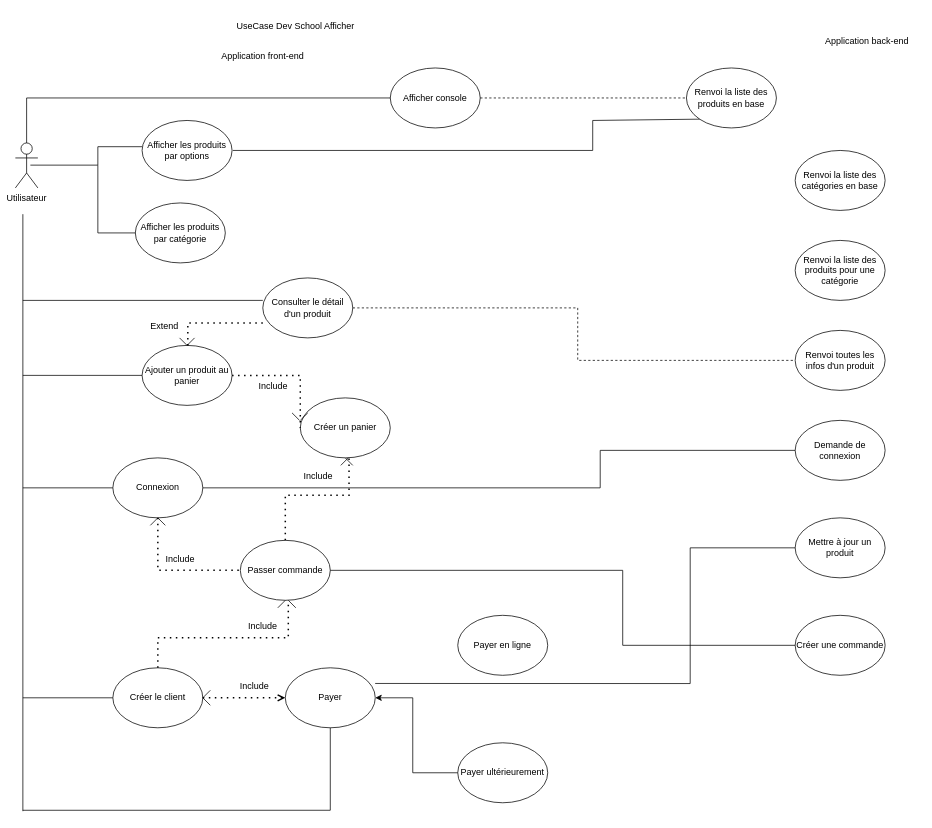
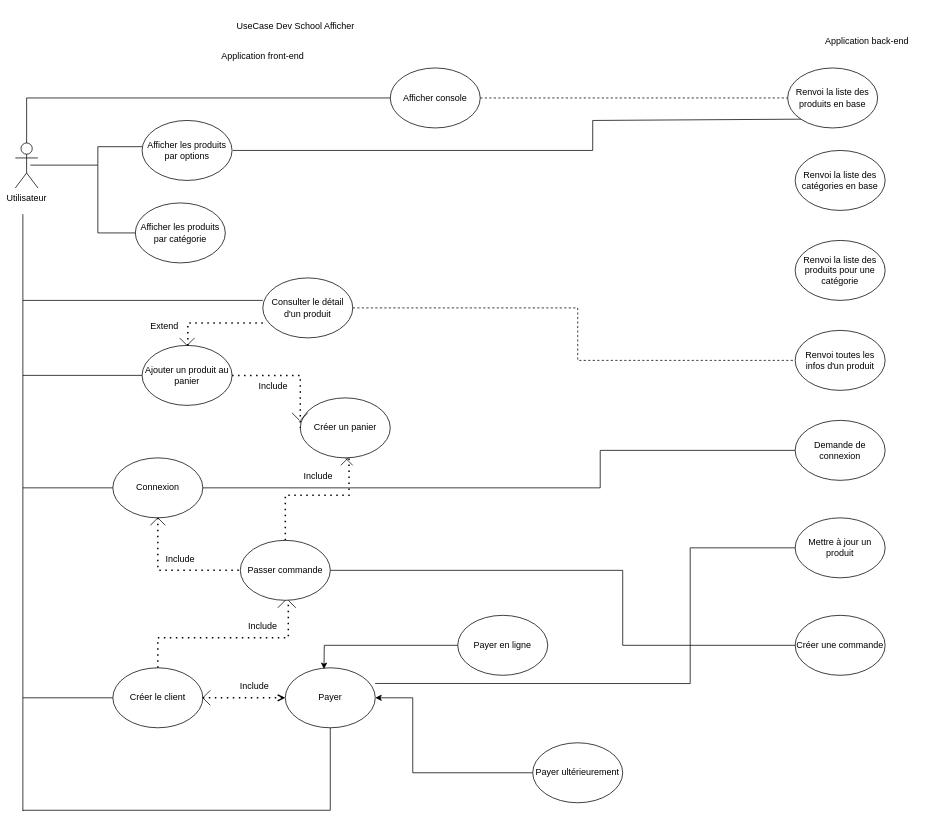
  <mxCell id="0" />
  <mxCell id="1" parent="0" />
  <mxCell id="2" value="Utilisateur" style="shape=umlActor;verticalLabelPosition=bottom;verticalAlign=top;html=1;" vertex="1" parent="1"><mxGeometry x="20" y="190" width="30" height="60" as="geometry" /></mxCell>
  <mxCell id="3" value="UseCase Dev School Afficher" style="text;html=1;align=center;verticalAlign=middle;whiteSpace=wrap;rounded=0;" vertex="1" parent="1"><mxGeometry x="249" y="20" width="290" height="30" as="geometry" /></mxCell>
  <mxCell id="4" value="Afficher console" style="ellipse;whiteSpace=wrap;html=1;" vertex="1" parent="1"><mxGeometry x="520" y="90" width="120" height="80" as="geometry" /></mxCell>
  <mxCell id="5" value="Afficher les produits par options" style="ellipse;whiteSpace=wrap;html=1;" vertex="1" parent="1"><mxGeometry x="189" y="160" width="120" height="80" as="geometry" /></mxCell>
  <mxCell id="6" value="Afficher les produits par catégorie" style="ellipse;whiteSpace=wrap;html=1;" vertex="1" parent="1"><mxGeometry x="180" y="270" width="120" height="80" as="geometry" /></mxCell>
  <mxCell id="7" value="Consulter le détail d'un produit" style="ellipse;whiteSpace=wrap;html=1;" vertex="1" parent="1"><mxGeometry x="350" y="370" width="120" height="80" as="geometry" /></mxCell>
  <mxCell id="8" value="Ajouter un produit au panier" style="ellipse;whiteSpace=wrap;html=1;" vertex="1" parent="1"><mxGeometry x="189" y="460" width="120" height="80" as="geometry" /></mxCell>
  <mxCell id="9" value="Extend" style="text;html=1;align=center;verticalAlign=middle;whiteSpace=wrap;rounded=0;" vertex="1" parent="1"><mxGeometry x="189" y="420" width="60" height="30" as="geometry" /></mxCell>
  <mxCell id="10" value="Include" style="text;html=1;align=center;verticalAlign=middle;whiteSpace=wrap;rounded=0;" vertex="1" parent="1"><mxGeometry x="334" y="500" width="60" height="30" as="geometry" /></mxCell>
  <mxCell id="11" value="Passer commande" style="ellipse;whiteSpace=wrap;html=1;" vertex="1" parent="1"><mxGeometry x="320" y="720" width="120" height="80" as="geometry" /></mxCell>
  <mxCell id="12" value="Créer le client" style="ellipse;whiteSpace=wrap;html=1;" vertex="1" parent="1"><mxGeometry x="150" y="890" width="120" height="80" as="geometry" /></mxCell>
  <mxCell id="13" value="Payer" style="ellipse;whiteSpace=wrap;html=1;" vertex="1" parent="1"><mxGeometry x="380" y="890" width="120" height="80" as="geometry" /></mxCell>
  <mxCell id="14" value="Payer en ligne" style="ellipse;whiteSpace=wrap;html=1;" vertex="1" parent="1"><mxGeometry x="610" y="820" width="120" height="80" as="geometry" /></mxCell>
- <mxCell id="15" value="Payer ultérieurement" style="ellipse;whiteSpace=wrap;html=1;" vertex="1" parent="1"><mxGeometry x="610" y="990" width="120" height="80" as="geometry" /></mxCell>
+ <mxCell id="15" value="Payer ultérieurement" style="ellipse;whiteSpace=wrap;html=1;" vertex="1" parent="1"><mxGeometry x="710" y="990" width="120" height="80" as="geometry" /></mxCell>
  <mxCell id="16" value="" style="endArrow=none;html=1;rounded=0;exitX=0.5;exitY=0;exitDx=0;exitDy=0;exitPerimeter=0;" edge="1" parent="1" source="2"><mxGeometry width="50" height="50" relative="1" as="geometry"><mxPoint x="30" y="130" as="sourcePoint" /><mxPoint x="520" y="130" as="targetPoint" /><Array as="points"><mxPoint x="35" y="130" /></Array></mxGeometry></mxCell>
  <mxCell id="17" value="" style="endArrow=none;html=1;rounded=0;" edge="1" parent="1"><mxGeometry width="50" height="50" relative="1" as="geometry"><mxPoint x="40" y="219.58" as="sourcePoint" /><mxPoint x="130" y="219.58" as="targetPoint" /></mxGeometry></mxCell>
  <mxCell id="18" value="" style="endArrow=none;html=1;rounded=0;" edge="1" parent="1"><mxGeometry width="50" height="50" relative="1" as="geometry"><mxPoint x="130" y="220" as="sourcePoint" /><mxPoint x="189" y="195" as="targetPoint" /><Array as="points"><mxPoint x="130" y="195" /></Array></mxGeometry></mxCell>
  <mxCell id="19" value="" style="endArrow=none;html=1;rounded=0;" edge="1" parent="1"><mxGeometry width="50" height="50" relative="1" as="geometry"><mxPoint x="130" y="220" as="sourcePoint" /><mxPoint x="180" y="310" as="targetPoint" /><Array as="points"><mxPoint x="130" y="310" /></Array></mxGeometry></mxCell>
  <mxCell id="20" value="" style="endArrow=none;dashed=1;html=1;dashPattern=1 3;strokeWidth=2;rounded=0;" edge="1" parent="1"><mxGeometry width="50" height="50" relative="1" as="geometry"><mxPoint x="250" y="460" as="sourcePoint" /><mxPoint x="350" y="430" as="targetPoint" /><Array as="points"><mxPoint x="250" y="430" /></Array></mxGeometry></mxCell>
  <mxCell id="21" value="" style="endArrow=none;html=1;rounded=0;" edge="1" parent="1"><mxGeometry width="50" height="50" relative="1" as="geometry"><mxPoint x="30" y="400" as="sourcePoint" /><mxPoint x="350" y="400" as="targetPoint" /></mxGeometry></mxCell>
  <mxCell id="22" value="" style="endArrow=none;html=1;rounded=0;" edge="1" parent="1"><mxGeometry width="50" height="50" relative="1" as="geometry"><mxPoint x="30" y="1081.212" as="sourcePoint" /><mxPoint x="30" y="285" as="targetPoint" /></mxGeometry></mxCell>
  <mxCell id="23" value="" style="endArrow=none;html=1;rounded=0;" edge="1" parent="1"><mxGeometry width="50" height="50" relative="1" as="geometry"><mxPoint x="249" y="460" as="sourcePoint" /><mxPoint x="259" y="450" as="targetPoint" /><Array as="points"><mxPoint x="249" y="460" /></Array></mxGeometry></mxCell>
  <mxCell id="24" value="" style="endArrow=none;html=1;rounded=0;" edge="1" parent="1"><mxGeometry width="50" height="50" relative="1" as="geometry"><mxPoint x="249" y="460" as="sourcePoint" /><mxPoint x="239" y="450" as="targetPoint" /></mxGeometry></mxCell>
  <mxCell id="25" value="Créer un panier" style="ellipse;whiteSpace=wrap;html=1;" vertex="1" parent="1"><mxGeometry x="400" y="530" width="120" height="80" as="geometry" /></mxCell>
  <mxCell id="26" value="" style="endArrow=none;dashed=1;html=1;dashPattern=1 3;strokeWidth=2;rounded=0;entryX=0;entryY=0.5;entryDx=0;entryDy=0;exitX=1;exitY=0.5;exitDx=0;exitDy=0;" edge="1" parent="1" source="8" target="25"><mxGeometry width="50" height="50" relative="1" as="geometry"><mxPoint x="300" y="600" as="sourcePoint" /><mxPoint x="350" y="550" as="targetPoint" /><Array as="points"><mxPoint x="400" y="500" /></Array></mxGeometry></mxCell>
  <mxCell id="27" value="" style="endArrow=none;html=1;rounded=0;" edge="1" parent="1"><mxGeometry width="50" height="50" relative="1" as="geometry"><mxPoint x="400" y="560" as="sourcePoint" /><mxPoint x="410" y="550" as="targetPoint" /></mxGeometry></mxCell>
  <mxCell id="28" value="" style="endArrow=none;html=1;rounded=0;" edge="1" parent="1"><mxGeometry width="50" height="50" relative="1" as="geometry"><mxPoint x="399" y="560" as="sourcePoint" /><mxPoint x="389" y="550" as="targetPoint" /></mxGeometry></mxCell>
  <mxCell id="29" value="" style="endArrow=none;html=1;rounded=0;" edge="1" parent="1"><mxGeometry width="50" height="50" relative="1" as="geometry"><mxPoint x="30" y="500" as="sourcePoint" /><mxPoint x="189" y="500" as="targetPoint" /></mxGeometry></mxCell>
  <mxCell id="30" value="Connexion" style="ellipse;whiteSpace=wrap;html=1;" vertex="1" parent="1"><mxGeometry x="150" y="610" width="120" height="80" as="geometry" /></mxCell>
  <mxCell id="31" value="" style="endArrow=none;html=1;rounded=0;" edge="1" parent="1"><mxGeometry width="50" height="50" relative="1" as="geometry"><mxPoint x="30" y="650" as="sourcePoint" /><mxPoint x="150" y="650" as="targetPoint" /></mxGeometry></mxCell>
  <mxCell id="32" value="" style="endArrow=none;dashed=1;html=1;dashPattern=1 3;strokeWidth=2;rounded=0;entryX=0;entryY=0.5;entryDx=0;entryDy=0;exitX=0.5;exitY=1;exitDx=0;exitDy=0;" edge="1" parent="1" source="30" target="11"><mxGeometry width="50" height="50" relative="1" as="geometry"><mxPoint x="300" y="730" as="sourcePoint" /><mxPoint x="350" y="680" as="targetPoint" /><Array as="points"><mxPoint x="210" y="760" /></Array></mxGeometry></mxCell>
  <mxCell id="33" value="" style="endArrow=none;dashed=1;html=1;dashPattern=1 3;strokeWidth=2;rounded=0;exitX=0.5;exitY=0;exitDx=0;exitDy=0;" edge="1" parent="1" source="11"><mxGeometry width="50" height="50" relative="1" as="geometry"><mxPoint x="415" y="660" as="sourcePoint" /><mxPoint x="465" y="610" as="targetPoint" /><Array as="points"><mxPoint x="380" y="660" /><mxPoint x="465" y="660" /></Array></mxGeometry></mxCell>
  <mxCell id="34" value="Include" style="text;html=1;align=center;verticalAlign=middle;whiteSpace=wrap;rounded=0;" vertex="1" parent="1"><mxGeometry x="210" y="730" width="60" height="30" as="geometry" /></mxCell>
  <mxCell id="35" value="Include" style="text;html=1;align=center;verticalAlign=middle;whiteSpace=wrap;rounded=0;" vertex="1" parent="1"><mxGeometry x="394" y="620" width="60" height="30" as="geometry" /></mxCell>
  <mxCell id="36" value="" style="endArrow=none;html=1;rounded=0;" edge="1" parent="1"><mxGeometry width="50" height="50" relative="1" as="geometry"><mxPoint x="200" y="700" as="sourcePoint" /><mxPoint x="210" y="690" as="targetPoint" /></mxGeometry></mxCell>
  <mxCell id="37" value="" style="endArrow=none;html=1;rounded=0;" edge="1" parent="1"><mxGeometry width="50" height="50" relative="1" as="geometry"><mxPoint x="454" y="620" as="sourcePoint" /><mxPoint x="464" y="610" as="targetPoint" /></mxGeometry></mxCell>
  <mxCell id="38" value="" style="endArrow=none;html=1;rounded=0;" edge="1" parent="1"><mxGeometry width="50" height="50" relative="1" as="geometry"><mxPoint x="220" y="700" as="sourcePoint" /><mxPoint x="210" y="690" as="targetPoint" /></mxGeometry></mxCell>
  <mxCell id="39" value="" style="endArrow=none;html=1;rounded=0;" edge="1" parent="1"><mxGeometry width="50" height="50" relative="1" as="geometry"><mxPoint x="470" y="620" as="sourcePoint" /><mxPoint x="460" y="610" as="targetPoint" /></mxGeometry></mxCell>
  <mxCell id="40" value="" style="endArrow=none;html=1;rounded=0;" edge="1" parent="1"><mxGeometry width="50" height="50" relative="1" as="geometry"><mxPoint x="30" y="930" as="sourcePoint" /><mxPoint x="150" y="930" as="targetPoint" /></mxGeometry></mxCell>
  <mxCell id="41" value="" style="endArrow=none;html=1;rounded=0;entryX=0.5;entryY=1;entryDx=0;entryDy=0;" edge="1" parent="1" target="13"><mxGeometry width="50" height="50" relative="1" as="geometry"><mxPoint x="30" y="1080" as="sourcePoint" /><mxPoint x="390" y="1060" as="targetPoint" /><Array as="points"><mxPoint x="440" y="1080" /></Array></mxGeometry></mxCell>
+ <mxCell id="42" value="" style="endArrow=classic;html=1;rounded=0;exitX=0;exitY=0.5;exitDx=0;exitDy=0;entryX=0.43;entryY=0.02;entryDx=0;entryDy=0;entryPerimeter=0;" edge="1" parent="1" source="14" target="13"><mxGeometry width="50" height="50" relative="1" as="geometry"><mxPoint x="340" y="970" as="sourcePoint" /><mxPoint x="390" y="920" as="targetPoint" /><Array as="points"><mxPoint x="432" y="860" /></Array></mxGeometry></mxCell>
  <mxCell id="43" value="" style="endArrow=classic;html=1;rounded=0;exitX=0;exitY=0.5;exitDx=0;exitDy=0;entryX=1;entryY=0.5;entryDx=0;entryDy=0;" edge="1" parent="1" source="15" target="13"><mxGeometry width="50" height="50" relative="1" as="geometry"><mxPoint x="340" y="970" as="sourcePoint" /><mxPoint x="390" y="920" as="targetPoint" /><Array as="points"><mxPoint x="550" y="1030" /><mxPoint x="550" y="930" /></Array></mxGeometry></mxCell>
  <mxCell id="44" value="Include" style="text;html=1;align=center;verticalAlign=middle;whiteSpace=wrap;rounded=0;" vertex="1" parent="1"><mxGeometry x="320" y="820" width="60" height="30" as="geometry" /></mxCell>
  <mxCell id="45" value="Include" style="text;html=1;align=center;verticalAlign=middle;whiteSpace=wrap;rounded=0;" vertex="1" parent="1"><mxGeometry x="309" y="900" width="60" height="30" as="geometry" /></mxCell>
  <mxCell id="46" value="" style="endArrow=open;dashed=1;html=1;dashPattern=1 3;strokeWidth=2;rounded=0;exitX=1;exitY=0.5;exitDx=0;exitDy=0;entryX=0;entryY=0.5;entryDx=0;entryDy=0;" edge="1" parent="1" source="12" target="13"><mxGeometry width="50" height="50" relative="1" as="geometry"><mxPoint x="340" y="970" as="sourcePoint" /><mxPoint x="390" y="920" as="targetPoint" /></mxGeometry></mxCell>
  <mxCell id="47" value="" style="endArrow=none;html=1;rounded=0;" edge="1" parent="1"><mxGeometry width="50" height="50" relative="1" as="geometry"><mxPoint x="270" y="930" as="sourcePoint" /><mxPoint x="280" y="920" as="targetPoint" /></mxGeometry></mxCell>
  <mxCell id="48" value="" style="endArrow=none;html=1;rounded=0;entryX=1;entryY=0.5;entryDx=0;entryDy=0;" edge="1" parent="1" target="12"><mxGeometry width="50" height="50" relative="1" as="geometry"><mxPoint x="280" y="940" as="sourcePoint" /><mxPoint x="390" y="900" as="targetPoint" /></mxGeometry></mxCell>
  <mxCell id="49" value="" style="endArrow=none;dashed=1;html=1;dashPattern=1 3;strokeWidth=2;rounded=0;exitX=0.5;exitY=0;exitDx=0;exitDy=0;" edge="1" parent="1" source="12"><mxGeometry width="50" height="50" relative="1" as="geometry"><mxPoint x="334" y="850" as="sourcePoint" /><mxPoint x="384" y="800" as="targetPoint" /><Array as="points"><mxPoint x="210" y="850" /><mxPoint x="384" y="850" /></Array></mxGeometry></mxCell>
  <mxCell id="50" value="" style="endArrow=none;html=1;rounded=0;" edge="1" parent="1"><mxGeometry width="50" height="50" relative="1" as="geometry"><mxPoint x="394" y="810" as="sourcePoint" /><mxPoint x="384" y="800" as="targetPoint" /></mxGeometry></mxCell>
  <mxCell id="51" value="" style="endArrow=none;html=1;rounded=0;" edge="1" parent="1"><mxGeometry width="50" height="50" relative="1" as="geometry"><mxPoint x="370" y="810" as="sourcePoint" /><mxPoint x="380" y="800" as="targetPoint" /></mxGeometry></mxCell>
  <mxCell id="52" value="Application front-end" style="text;html=1;align=center;verticalAlign=middle;whiteSpace=wrap;rounded=0;" vertex="1" parent="1"><mxGeometry x="285" y="60" width="130" height="30" as="geometry" /></mxCell>
- <mxCell id="53" value="Renvoi la liste des produits en base" style="ellipse;whiteSpace=wrap;html=1;" vertex="1" parent="1"><mxGeometry x="915" y="90" width="120" height="80" as="geometry" /></mxCell>
+ <mxCell id="53" value="Renvoi la liste des produits en base" style="ellipse;whiteSpace=wrap;html=1;" vertex="1" parent="1"><mxGeometry x="1050" y="90" width="120" height="80" as="geometry" /></mxCell>
  <mxCell id="54" value="Application back-end" style="text;html=1;align=center;verticalAlign=middle;whiteSpace=wrap;rounded=0;" vertex="1" parent="1"><mxGeometry x="1091" y="40" width="130" height="30" as="geometry" /></mxCell>
  <mxCell id="55" value="Renvoi la liste des catégories en base" style="ellipse;whiteSpace=wrap;html=1;" vertex="1" parent="1"><mxGeometry x="1060" y="200" width="120" height="80" as="geometry" /></mxCell>
  <mxCell id="56" value="Renvoi la liste des produits pour une catégorie" style="ellipse;whiteSpace=wrap;html=1;" vertex="1" parent="1"><mxGeometry x="1060" y="320" width="120" height="80" as="geometry" /></mxCell>
  <mxCell id="57" value="" style="endArrow=none;html=1;rounded=0;entryX=0;entryY=0.5;entryDx=0;entryDy=0;exitX=1;exitY=0.5;exitDx=0;exitDy=0;dashed=1;" edge="1" parent="1" source="4" target="53"><mxGeometry width="50" height="50" relative="1" as="geometry"><mxPoint x="610" y="420" as="sourcePoint" /><mxPoint x="660" y="370" as="targetPoint" /></mxGeometry></mxCell>
  <mxCell id="58" value="" style="endArrow=none;html=1;rounded=0;entryX=0;entryY=1;entryDx=0;entryDy=0;" edge="1" parent="1" target="53"><mxGeometry width="50" height="50" relative="1" as="geometry"><mxPoint x="310" y="200" as="sourcePoint" /><mxPoint x="1030" y="200" as="targetPoint" /><Array as="points"><mxPoint x="790" y="200" /><mxPoint x="790" y="160" /></Array></mxGeometry></mxCell>
  <mxCell id="59" value="Renvoi toutes les infos d'un produit" style="ellipse;whiteSpace=wrap;html=1;" vertex="1" parent="1"><mxGeometry x="1060" y="440" width="120" height="80" as="geometry" /></mxCell>
  <mxCell id="60" value="" style="endArrow=none;html=1;rounded=0;exitX=1;exitY=0.5;exitDx=0;exitDy=0;entryX=0;entryY=0.5;entryDx=0;entryDy=0;dashed=1;" edge="1" parent="1" source="7" target="59"><mxGeometry width="50" height="50" relative="1" as="geometry"><mxPoint x="610" y="420" as="sourcePoint" /><mxPoint x="660" y="370" as="targetPoint" /><Array as="points"><mxPoint x="770" y="410" /><mxPoint x="770" y="480" /></Array></mxGeometry></mxCell>
  <mxCell id="61" value="Demande de connexion" style="ellipse;whiteSpace=wrap;html=1;" vertex="1" parent="1"><mxGeometry x="1060" y="560" width="120" height="80" as="geometry" /></mxCell>
  <mxCell id="62" value="Mettre à jour&amp;nbsp;&lt;span style=&quot;color: rgba(0, 0, 0, 0); font-family: monospace; font-size: 0px; text-align: start; text-wrap-mode: nowrap;&quot;&gt;%3CmxGraphModel%3E%3Croot%3E%3CmxCell%20id%3D%220%22%2F%3E%3CmxCell%20id%3D%221%22%20parent%3D%220%22%2F%3E%3CmxCell%20id%3D%222%22%20value%3D%22Renvoi%20toutes%20les%20infos%20d'un%20produit%22%20style%3D%22ellipse%3BwhiteSpace%3Dwrap%3Bhtml%3D1%3B%22%20vertex%3D%221%22%20parent%3D%221%22%3E%3CmxGeometry%20x%3D%221080%22%20y%3D%22430%22%20width%3D%22120%22%20height%3D%2280%22%20as%3D%22geometry%22%2F%3E%3C%2FmxCell%3E%3C%2Froot%3E%3C%2FmxGraphModel%3E&lt;/span&gt;un produit" style="ellipse;whiteSpace=wrap;html=1;" vertex="1" parent="1"><mxGeometry x="1060" y="690" width="120" height="80" as="geometry" /></mxCell>
  <mxCell id="63" value="Créer une commande" style="ellipse;whiteSpace=wrap;html=1;" vertex="1" parent="1"><mxGeometry x="1060" y="820" width="120" height="80" as="geometry" /></mxCell>
  <mxCell id="64" value="" style="endArrow=none;html=1;rounded=0;entryX=0;entryY=0.5;entryDx=0;entryDy=0;exitX=1;exitY=0.5;exitDx=0;exitDy=0;" edge="1" parent="1" source="11" target="63"><mxGeometry width="50" height="50" relative="1" as="geometry"><mxPoint x="450" y="760" as="sourcePoint" /><mxPoint x="660" y="690" as="targetPoint" /><Array as="points"><mxPoint x="830" y="760" /><mxPoint x="830" y="860" /></Array></mxGeometry></mxCell>
  <mxCell id="65" value="" style="endArrow=none;html=1;rounded=0;exitX=1;exitY=0.5;exitDx=0;exitDy=0;entryX=0;entryY=0.5;entryDx=0;entryDy=0;" edge="1" parent="1" source="30" target="61"><mxGeometry width="50" height="50" relative="1" as="geometry"><mxPoint x="610" y="740" as="sourcePoint" /><mxPoint x="660" y="690" as="targetPoint" /><Array as="points"><mxPoint x="800" y="650" /><mxPoint x="800" y="600" /></Array></mxGeometry></mxCell>
  <mxCell id="66" value="" style="endArrow=none;html=1;rounded=0;entryX=0;entryY=0.5;entryDx=0;entryDy=0;exitX=0.999;exitY=0.261;exitDx=0;exitDy=0;exitPerimeter=0;" edge="1" parent="1" source="13" target="62"><mxGeometry width="50" height="50" relative="1" as="geometry"><mxPoint x="560" y="910" as="sourcePoint" /><mxPoint x="660" y="690" as="targetPoint" /><Array as="points"><mxPoint x="920" y="911" /><mxPoint x="920" y="730" /></Array></mxGeometry></mxCell>
